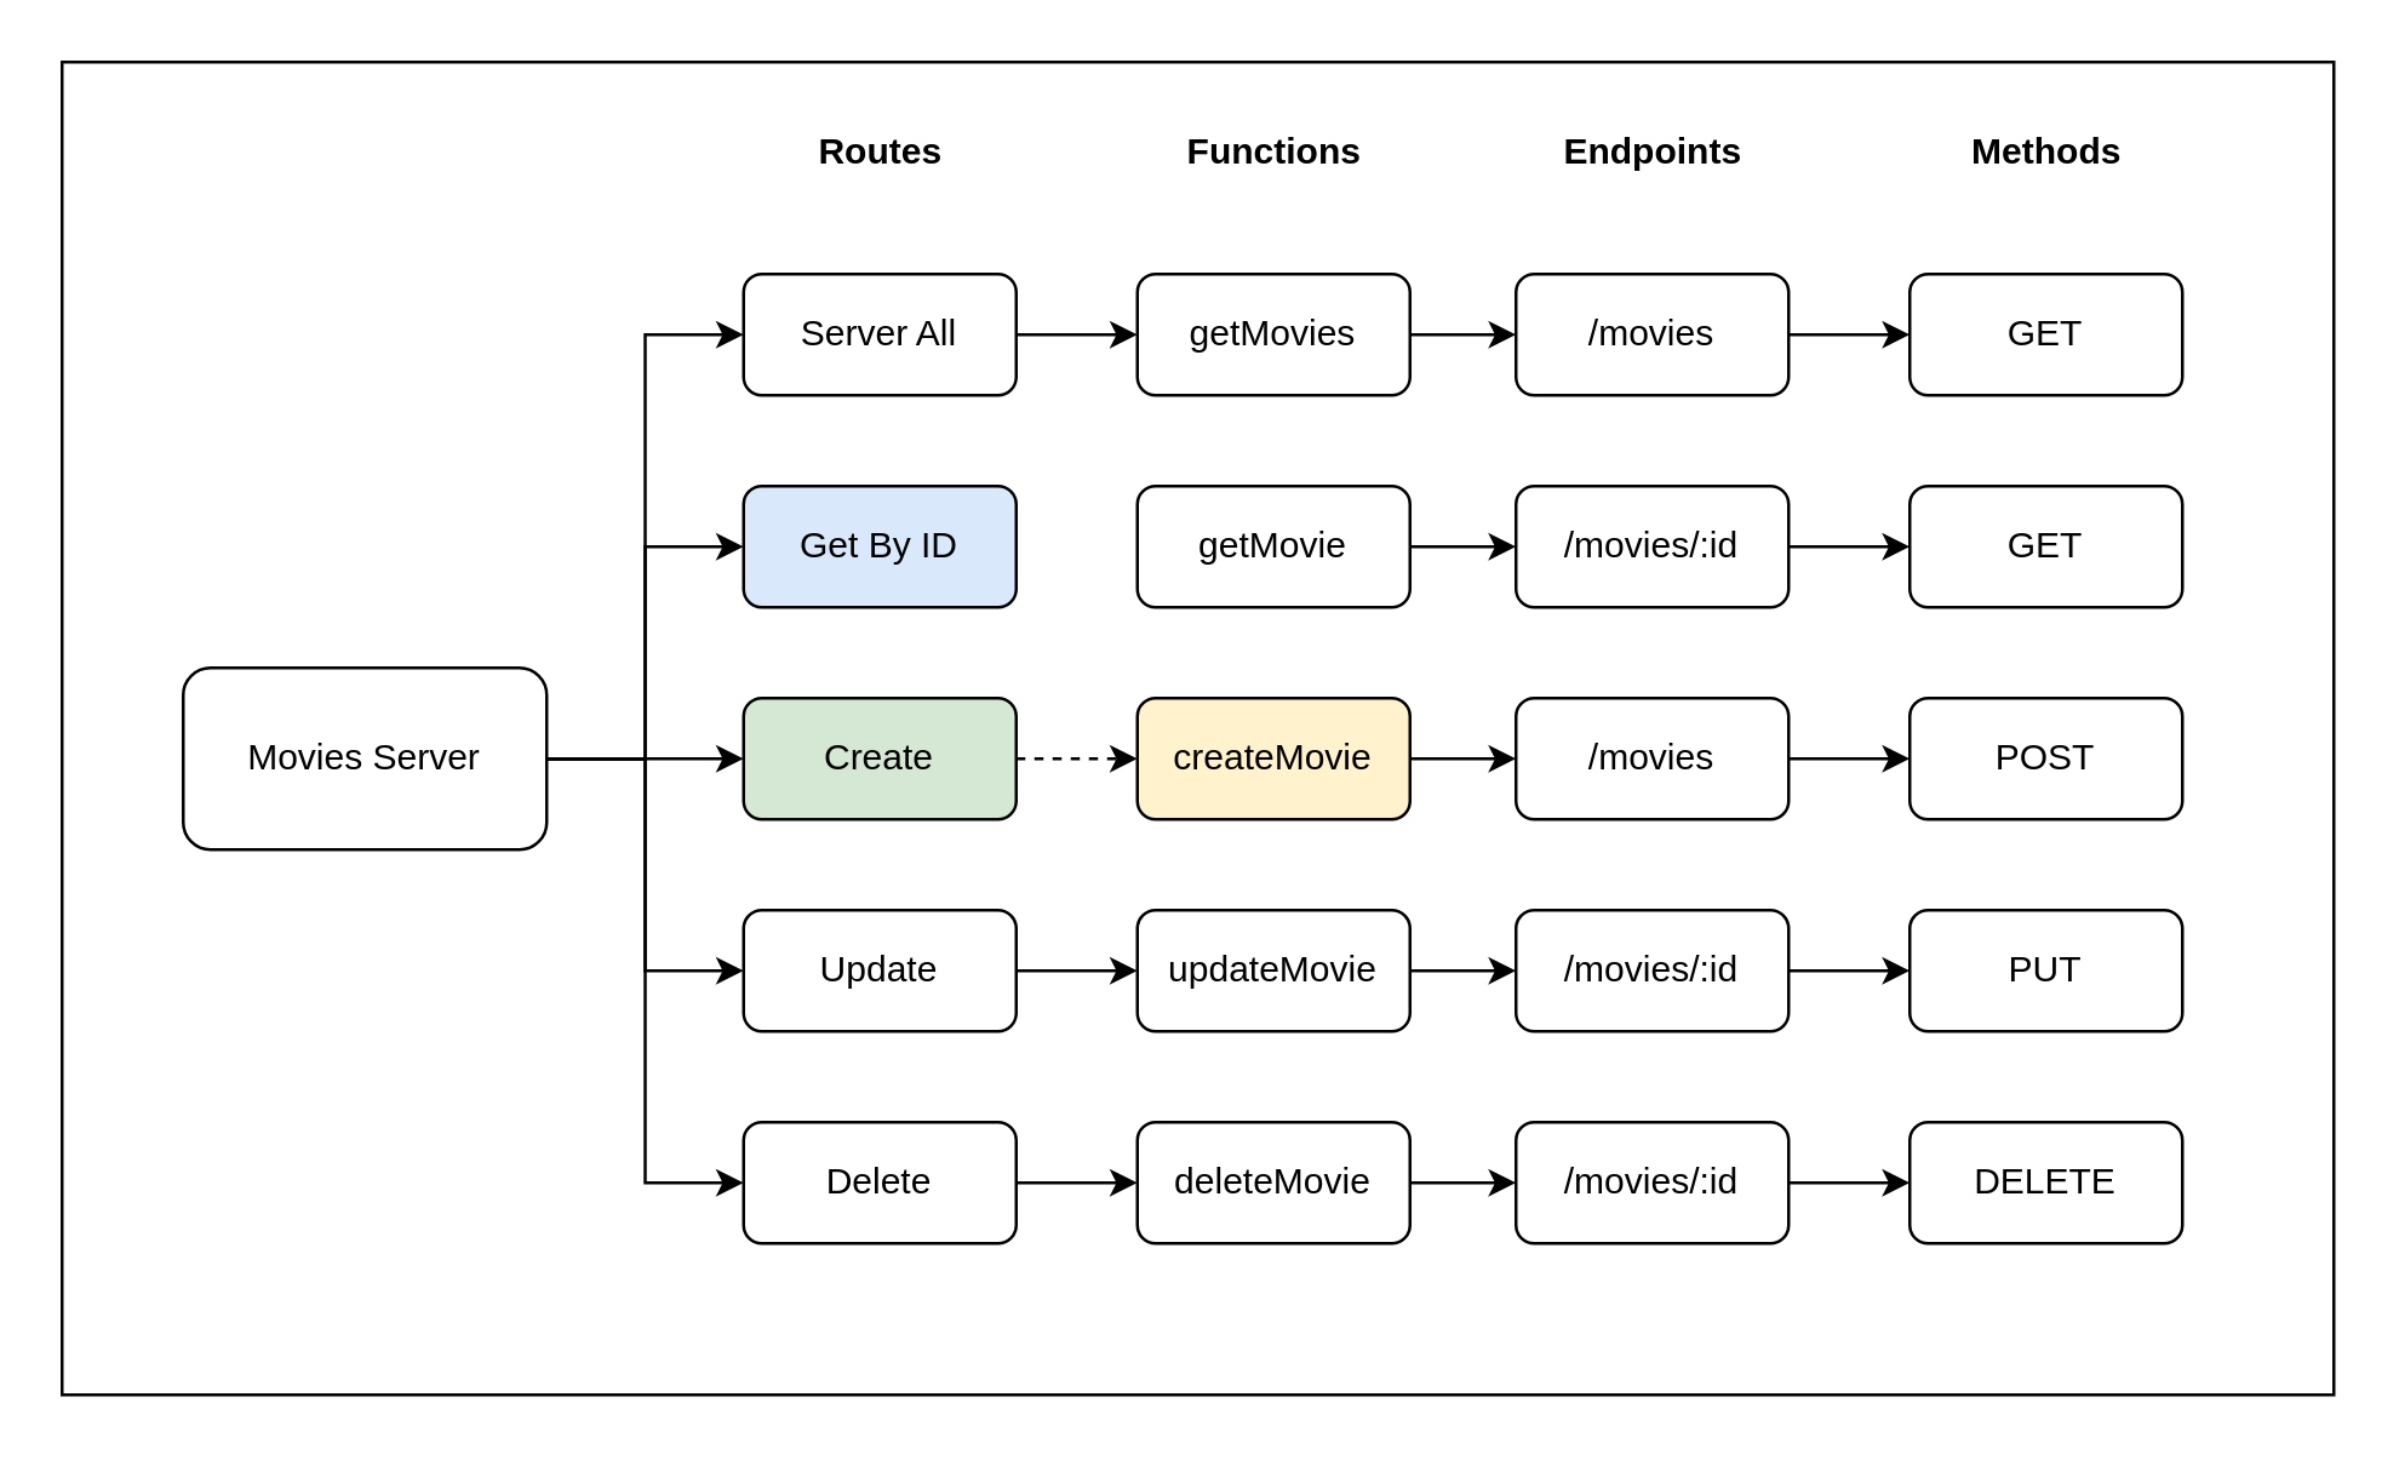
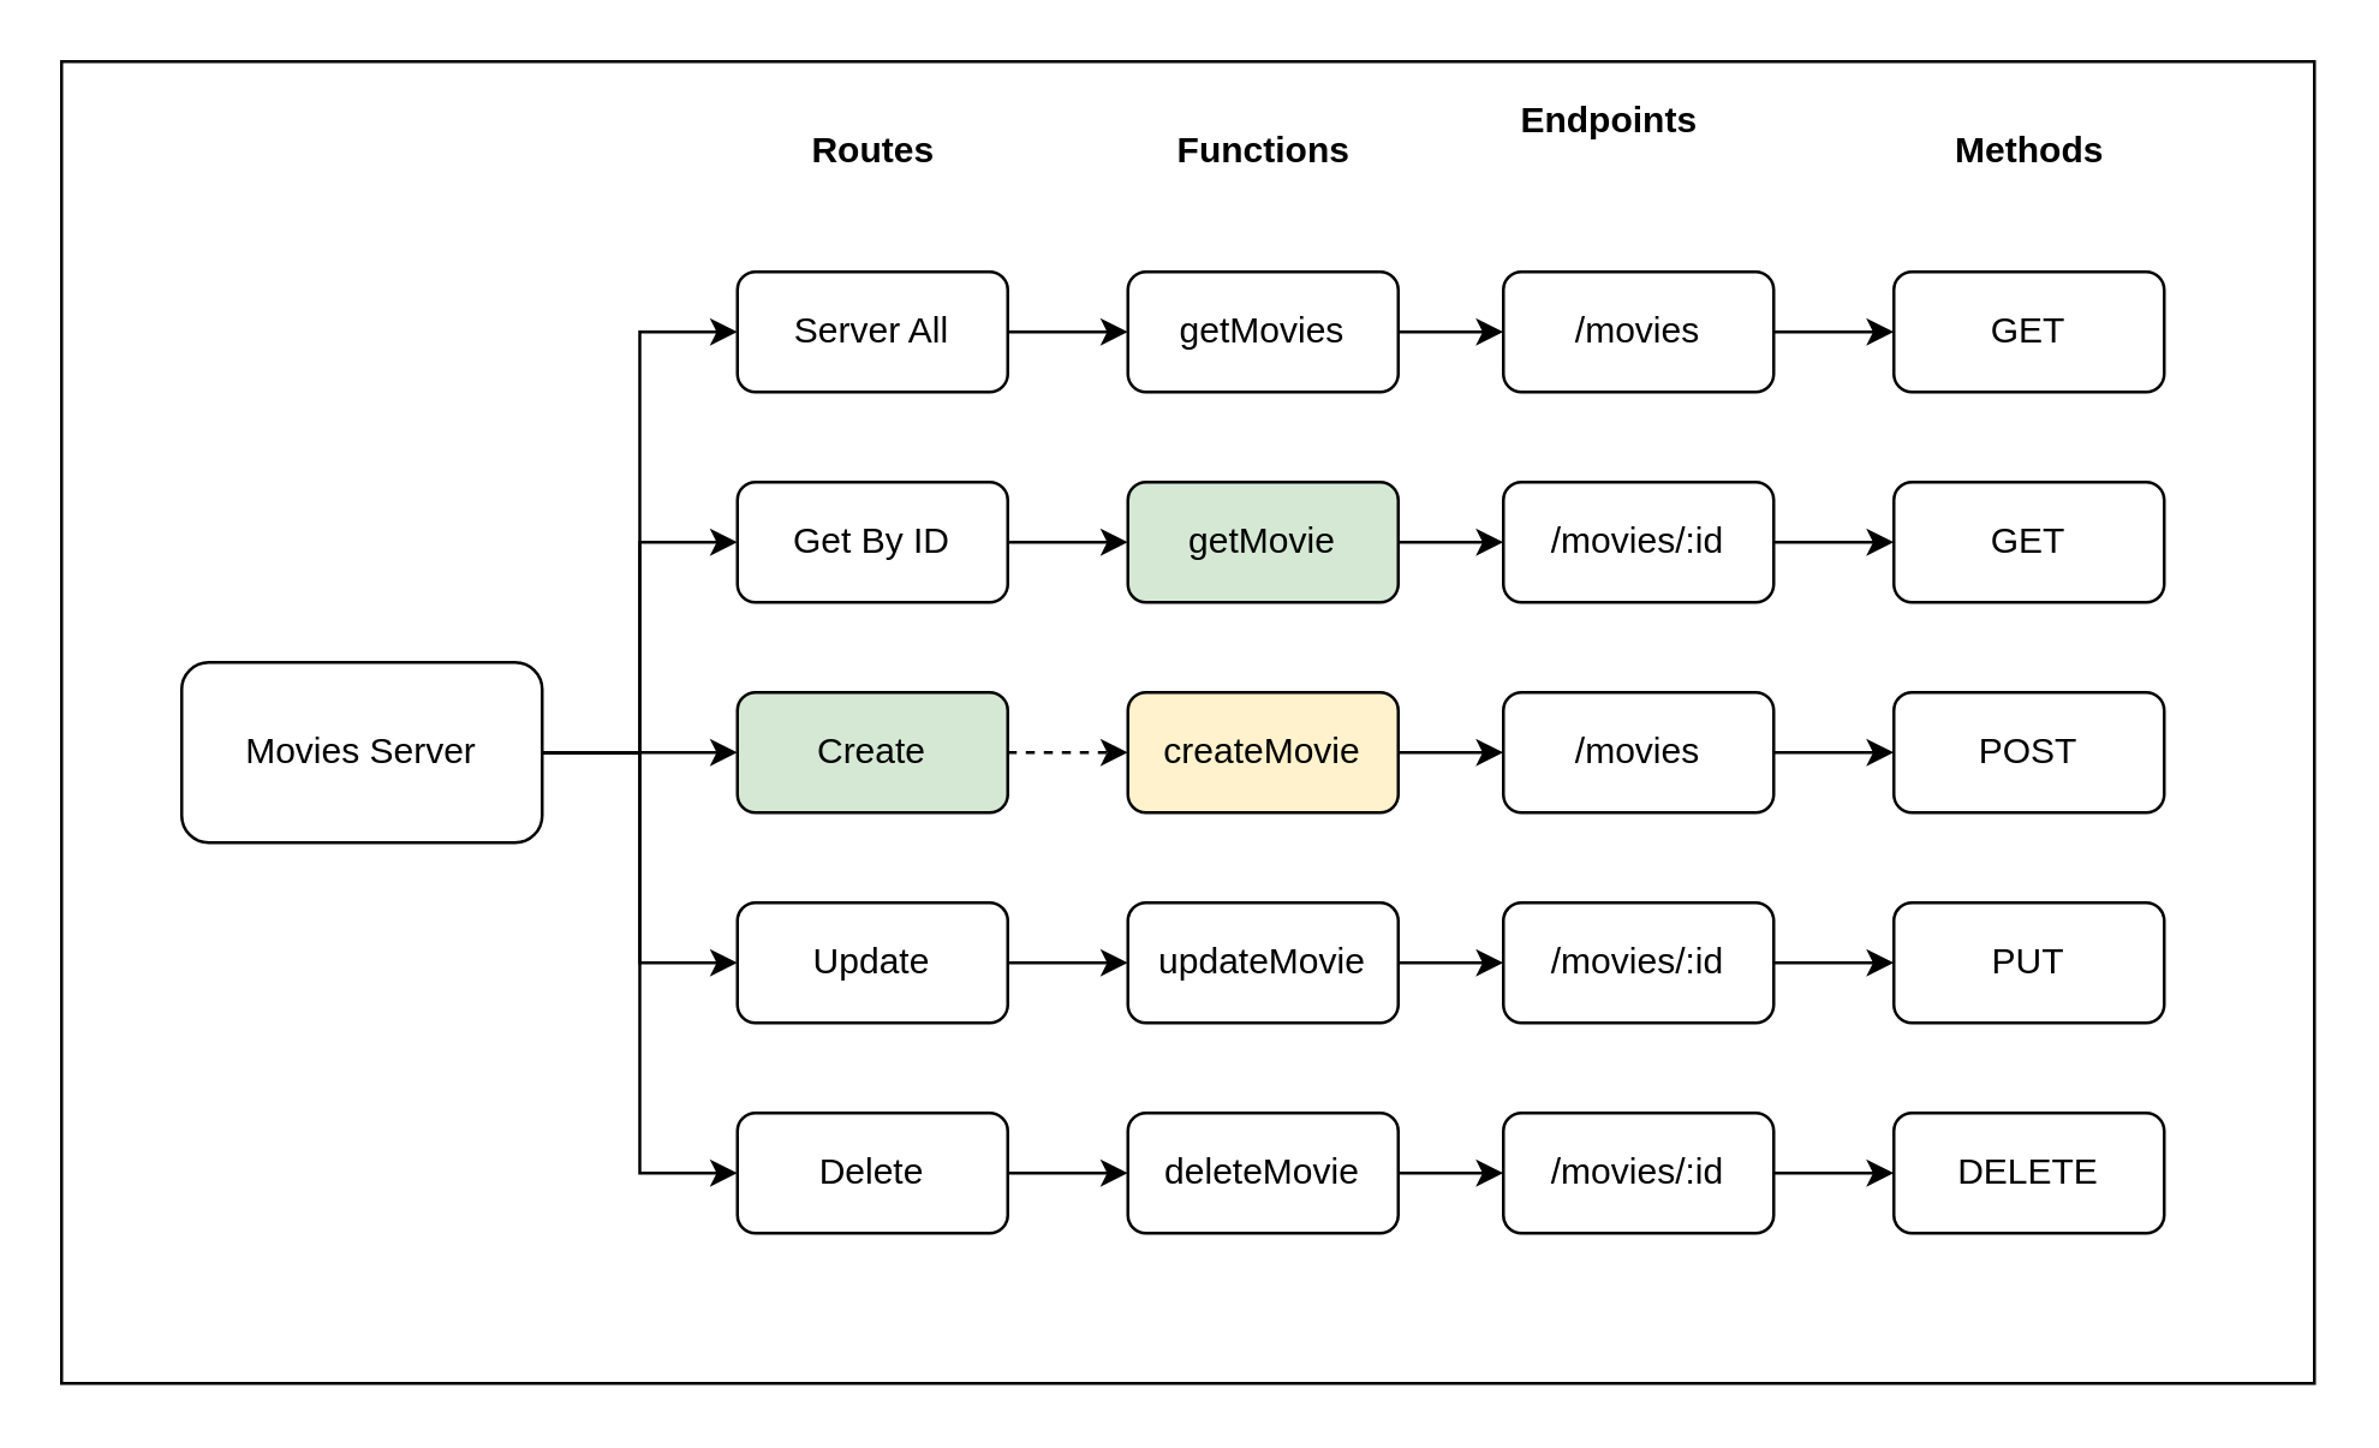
  <mxCell id="0" />
  <mxCell id="1" parent="0" />
  <mxCell id="2" value="" style="rounded=0;whiteSpace=wrap;html=1;" vertex="1" parent="1"><mxGeometry x="20" y="20" width="750" height="440" as="geometry" /></mxCell>
  <mxCell id="3" style="edgeStyle=orthogonalEdgeStyle;rounded=0;orthogonalLoop=1;jettySize=auto;html=1;entryX=0;entryY=0.5;entryDx=0;entryDy=0;" edge="1" parent="1" source="8" target="14"><mxGeometry relative="1" as="geometry" /></mxCell>
  <mxCell id="4" style="edgeStyle=orthogonalEdgeStyle;rounded=0;orthogonalLoop=1;jettySize=auto;html=1;entryX=0;entryY=0.5;entryDx=0;entryDy=0;" edge="1" parent="1" source="8" target="16"><mxGeometry relative="1" as="geometry" /></mxCell>
  <mxCell id="5" style="edgeStyle=orthogonalEdgeStyle;rounded=0;orthogonalLoop=1;jettySize=auto;html=1;" edge="1" parent="1" source="8" target="18"><mxGeometry relative="1" as="geometry" /></mxCell>
  <mxCell id="6" style="edgeStyle=orthogonalEdgeStyle;rounded=0;orthogonalLoop=1;jettySize=auto;html=1;entryX=0;entryY=0.5;entryDx=0;entryDy=0;" edge="1" parent="1" source="8" target="20"><mxGeometry relative="1" as="geometry" /></mxCell>
  <mxCell id="7" style="edgeStyle=orthogonalEdgeStyle;rounded=0;orthogonalLoop=1;jettySize=auto;html=1;entryX=0;entryY=0.5;entryDx=0;entryDy=0;" edge="1" parent="1" source="8" target="22"><mxGeometry relative="1" as="geometry" /></mxCell>
  <mxCell id="8" value="Movies Server" style="rounded=1;whiteSpace=wrap;html=1;" vertex="1" parent="1"><mxGeometry x="60" y="220" width="120" height="60" as="geometry" /></mxCell>
  <mxCell id="9" value="&lt;b&gt;Routes&lt;/b&gt;" style="text;html=1;align=center;verticalAlign=middle;resizable=0;points=[];autosize=1;strokeColor=none;fillColor=none;" vertex="1" parent="1"><mxGeometry x="260" y="35" width="60" height="30" as="geometry" /></mxCell>
  <mxCell id="10" value="&lt;b&gt;Functions&lt;br&gt;&lt;/b&gt;" style="text;html=1;align=center;verticalAlign=middle;resizable=0;points=[];autosize=1;strokeColor=none;fillColor=none;" vertex="1" parent="1"><mxGeometry x="380" y="35" width="80" height="30" as="geometry" /></mxCell>
- <mxCell id="11" value="&lt;b&gt;Endpoints&lt;br&gt;&lt;/b&gt;" style="text;html=1;align=center;verticalAlign=middle;resizable=0;points=[];autosize=1;strokeColor=none;fillColor=none;" vertex="1" parent="1"><mxGeometry x="505" y="35" width="80" height="30" as="geometry" /></mxCell>
+ <mxCell id="11" value="&lt;b&gt;Endpoints&lt;br&gt;&lt;/b&gt;" style="text;html=1;align=center;verticalAlign=middle;resizable=0;points=[];autosize=1;strokeColor=none;fillColor=none;" vertex="1" parent="1"><mxGeometry x="495" y="25" width="80" height="30" as="geometry" /></mxCell>
  <mxCell id="12" value="&lt;b&gt;Methods&lt;br&gt;&lt;/b&gt;" style="text;html=1;align=center;verticalAlign=middle;resizable=0;points=[];autosize=1;strokeColor=none;fillColor=none;" vertex="1" parent="1"><mxGeometry x="640" y="35" width="70" height="30" as="geometry" /></mxCell>
  <mxCell id="13" value="" style="edgeStyle=orthogonalEdgeStyle;rounded=0;orthogonalLoop=1;jettySize=auto;html=1;" edge="1" parent="1" source="14" target="24"><mxGeometry relative="1" as="geometry" /></mxCell>
  <mxCell id="14" value="Server All" style="rounded=1;whiteSpace=wrap;html=1;" vertex="1" parent="1"><mxGeometry x="245" y="90" width="90" height="40" as="geometry" /></mxCell>
- <mxCell id="16" value="Get By ID" style="rounded=1;whiteSpace=wrap;html=1;fillColor=#dae8fc;" vertex="1" parent="1"><mxGeometry x="245" y="160" width="90" height="40" as="geometry" /></mxCell>
+ <mxCell id="15" value="" style="edgeStyle=orthogonalEdgeStyle;rounded=0;orthogonalLoop=1;jettySize=auto;html=1;" edge="1" parent="1" source="16" target="26"><mxGeometry relative="1" as="geometry" /></mxCell>
+ <mxCell id="16" value="Get By ID" style="rounded=1;whiteSpace=wrap;html=1;" vertex="1" parent="1"><mxGeometry x="245" y="160" width="90" height="40" as="geometry" /></mxCell>
  <mxCell id="17" value="" style="edgeStyle=orthogonalEdgeStyle;rounded=0;orthogonalLoop=1;jettySize=auto;html=1;dashed=1;" edge="1" parent="1" source="18" target="28"><mxGeometry relative="1" as="geometry" /></mxCell>
  <mxCell id="18" value="Create" style="rounded=1;whiteSpace=wrap;html=1;fillColor=#d5e8d4;" vertex="1" parent="1"><mxGeometry x="245" y="230" width="90" height="40" as="geometry" /></mxCell>
  <mxCell id="19" value="" style="edgeStyle=orthogonalEdgeStyle;rounded=0;orthogonalLoop=1;jettySize=auto;html=1;" edge="1" parent="1" source="20" target="30"><mxGeometry relative="1" as="geometry" /></mxCell>
  <mxCell id="20" value="Update" style="rounded=1;whiteSpace=wrap;html=1;" vertex="1" parent="1"><mxGeometry x="245" y="300" width="90" height="40" as="geometry" /></mxCell>
  <mxCell id="21" value="" style="edgeStyle=orthogonalEdgeStyle;rounded=0;orthogonalLoop=1;jettySize=auto;html=1;" edge="1" parent="1" source="22" target="32"><mxGeometry relative="1" as="geometry" /></mxCell>
  <mxCell id="22" value="Delete" style="rounded=1;whiteSpace=wrap;html=1;" vertex="1" parent="1"><mxGeometry x="245" y="370" width="90" height="40" as="geometry" /></mxCell>
  <mxCell id="23" value="" style="edgeStyle=orthogonalEdgeStyle;rounded=0;orthogonalLoop=1;jettySize=auto;html=1;" edge="1" parent="1" source="24" target="34"><mxGeometry relative="1" as="geometry" /></mxCell>
  <mxCell id="24" value="getMovies" style="rounded=1;whiteSpace=wrap;html=1;" vertex="1" parent="1"><mxGeometry x="375" y="90" width="90" height="40" as="geometry" /></mxCell>
  <mxCell id="25" value="" style="edgeStyle=orthogonalEdgeStyle;rounded=0;orthogonalLoop=1;jettySize=auto;html=1;" edge="1" parent="1" source="26" target="36"><mxGeometry relative="1" as="geometry" /></mxCell>
- <mxCell id="26" value="getMovie" style="rounded=1;whiteSpace=wrap;html=1;" vertex="1" parent="1"><mxGeometry x="375" y="160" width="90" height="40" as="geometry" /></mxCell>
+ <mxCell id="26" value="getMovie" style="rounded=1;whiteSpace=wrap;html=1;fillColor=#d5e8d4;" vertex="1" parent="1"><mxGeometry x="375" y="160" width="90" height="40" as="geometry" /></mxCell>
  <mxCell id="27" value="" style="edgeStyle=orthogonalEdgeStyle;rounded=0;orthogonalLoop=1;jettySize=auto;html=1;" edge="1" parent="1" source="28" target="38"><mxGeometry relative="1" as="geometry" /></mxCell>
  <mxCell id="28" value="createMovie" style="rounded=1;whiteSpace=wrap;html=1;fillColor=#fff2cc;" vertex="1" parent="1"><mxGeometry x="375" y="230" width="90" height="40" as="geometry" /></mxCell>
  <mxCell id="29" value="" style="edgeStyle=orthogonalEdgeStyle;rounded=0;orthogonalLoop=1;jettySize=auto;html=1;" edge="1" parent="1" source="30" target="40"><mxGeometry relative="1" as="geometry" /></mxCell>
  <mxCell id="30" value="updateMovie" style="rounded=1;whiteSpace=wrap;html=1;" vertex="1" parent="1"><mxGeometry x="375" y="300" width="90" height="40" as="geometry" /></mxCell>
  <mxCell id="31" value="" style="edgeStyle=orthogonalEdgeStyle;rounded=0;orthogonalLoop=1;jettySize=auto;html=1;" edge="1" parent="1" source="32" target="42"><mxGeometry relative="1" as="geometry" /></mxCell>
  <mxCell id="32" value="deleteMovie" style="rounded=1;whiteSpace=wrap;html=1;" vertex="1" parent="1"><mxGeometry x="375" y="370" width="90" height="40" as="geometry" /></mxCell>
  <mxCell id="33" value="" style="edgeStyle=orthogonalEdgeStyle;rounded=0;orthogonalLoop=1;jettySize=auto;html=1;" edge="1" parent="1" source="34" target="43"><mxGeometry relative="1" as="geometry" /></mxCell>
  <mxCell id="34" value="/movies" style="rounded=1;whiteSpace=wrap;html=1;" vertex="1" parent="1"><mxGeometry x="500" y="90" width="90" height="40" as="geometry" /></mxCell>
  <mxCell id="35" value="" style="edgeStyle=orthogonalEdgeStyle;rounded=0;orthogonalLoop=1;jettySize=auto;html=1;" edge="1" parent="1" source="36" target="44"><mxGeometry relative="1" as="geometry" /></mxCell>
  <mxCell id="36" value="/movies/:id" style="rounded=1;whiteSpace=wrap;html=1;" vertex="1" parent="1"><mxGeometry x="500" y="160" width="90" height="40" as="geometry" /></mxCell>
  <mxCell id="37" value="" style="edgeStyle=orthogonalEdgeStyle;rounded=0;orthogonalLoop=1;jettySize=auto;html=1;" edge="1" parent="1" source="38" target="45"><mxGeometry relative="1" as="geometry" /></mxCell>
  <mxCell id="38" value="/movies" style="rounded=1;whiteSpace=wrap;html=1;" vertex="1" parent="1"><mxGeometry x="500" y="230" width="90" height="40" as="geometry" /></mxCell>
  <mxCell id="39" value="" style="edgeStyle=orthogonalEdgeStyle;rounded=0;orthogonalLoop=1;jettySize=auto;html=1;" edge="1" parent="1" source="40" target="46"><mxGeometry relative="1" as="geometry" /></mxCell>
  <mxCell id="40" value="/movies/:id" style="rounded=1;whiteSpace=wrap;html=1;" vertex="1" parent="1"><mxGeometry x="500" y="300" width="90" height="40" as="geometry" /></mxCell>
  <mxCell id="41" value="" style="edgeStyle=orthogonalEdgeStyle;rounded=0;orthogonalLoop=1;jettySize=auto;html=1;" edge="1" parent="1" source="42" target="47"><mxGeometry relative="1" as="geometry" /></mxCell>
  <mxCell id="42" value="/movies/:id" style="rounded=1;whiteSpace=wrap;html=1;" vertex="1" parent="1"><mxGeometry x="500" y="370" width="90" height="40" as="geometry" /></mxCell>
  <mxCell id="43" value="GET" style="rounded=1;whiteSpace=wrap;html=1;" vertex="1" parent="1"><mxGeometry x="630" y="90" width="90" height="40" as="geometry" /></mxCell>
  <mxCell id="44" value="GET" style="rounded=1;whiteSpace=wrap;html=1;" vertex="1" parent="1"><mxGeometry x="630" y="160" width="90" height="40" as="geometry" /></mxCell>
  <mxCell id="45" value="POST" style="rounded=1;whiteSpace=wrap;html=1;" vertex="1" parent="1"><mxGeometry x="630" y="230" width="90" height="40" as="geometry" /></mxCell>
  <mxCell id="46" value="PUT" style="rounded=1;whiteSpace=wrap;html=1;" vertex="1" parent="1"><mxGeometry x="630" y="300" width="90" height="40" as="geometry" /></mxCell>
  <mxCell id="47" value="DELETE" style="rounded=1;whiteSpace=wrap;html=1;" vertex="1" parent="1"><mxGeometry x="630" y="370" width="90" height="40" as="geometry" /></mxCell>
